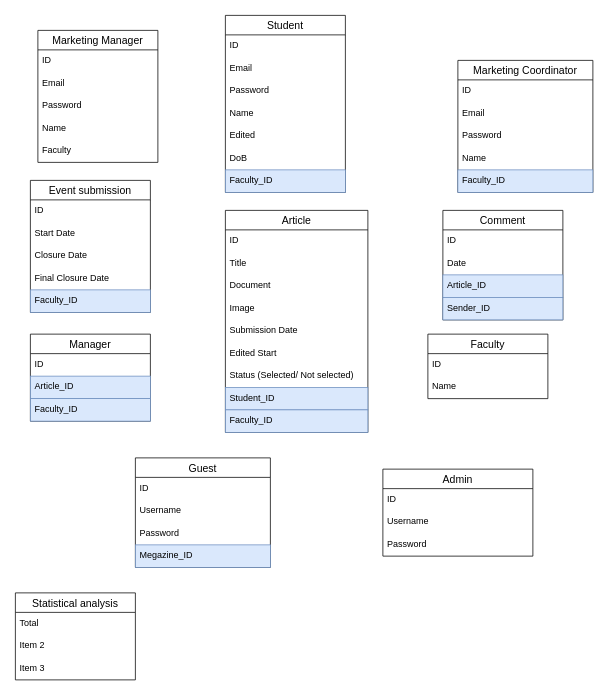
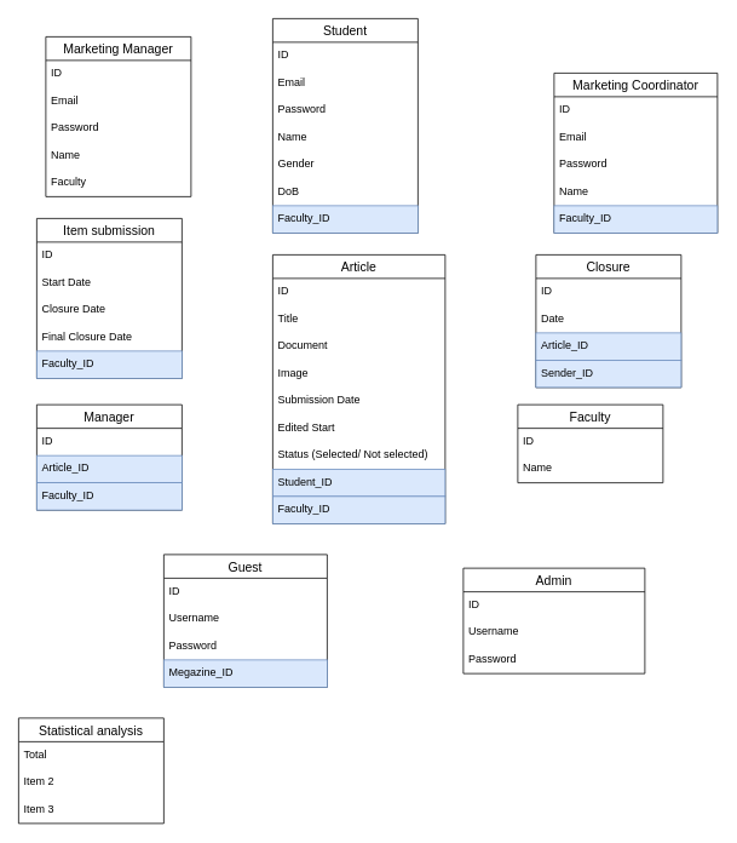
  <mxCell id="0" />
  <mxCell id="1" parent="0" />
  <mxCell id="2" value="Student" style="swimlane;fontStyle=0;childLayout=stackLayout;horizontal=1;startSize=26;horizontalStack=0;resizeParent=1;resizeParentMax=0;resizeLast=0;collapsible=1;marginBottom=0;align=center;fontSize=14;" vertex="1" parent="1"><mxGeometry x="300" y="20" width="160" height="236" as="geometry" /></mxCell>
  <mxCell id="3" value="ID" style="text;strokeColor=none;fillColor=none;spacingLeft=4;spacingRight=4;overflow=hidden;rotatable=0;points=[[0,0.5],[1,0.5]];portConstraint=eastwest;fontSize=12;" vertex="1" parent="2"><mxGeometry y="26" width="160" height="30" as="geometry" /></mxCell>
  <mxCell id="4" value="Email" style="text;strokeColor=none;fillColor=none;spacingLeft=4;spacingRight=4;overflow=hidden;rotatable=0;points=[[0,0.5],[1,0.5]];portConstraint=eastwest;fontSize=12;" vertex="1" parent="2"><mxGeometry y="56" width="160" height="30" as="geometry" /></mxCell>
  <mxCell id="5" value="Password" style="text;strokeColor=none;fillColor=none;spacingLeft=4;spacingRight=4;overflow=hidden;rotatable=0;points=[[0,0.5],[1,0.5]];portConstraint=eastwest;fontSize=12;" vertex="1" parent="2"><mxGeometry y="86" width="160" height="30" as="geometry" /></mxCell>
  <mxCell id="6" value="Name" style="text;strokeColor=none;fillColor=none;spacingLeft=4;spacingRight=4;overflow=hidden;rotatable=0;points=[[0,0.5],[1,0.5]];portConstraint=eastwest;fontSize=12;" vertex="1" parent="2"><mxGeometry y="116" width="160" height="30" as="geometry" /></mxCell>
- <mxCell id="7" value="Edited" style="text;strokeColor=none;fillColor=none;spacingLeft=4;spacingRight=4;overflow=hidden;rotatable=0;points=[[0,0.5],[1,0.5]];portConstraint=eastwest;fontSize=12;" vertex="1" parent="2"><mxGeometry y="146" width="160" height="30" as="geometry" /></mxCell>
+ <mxCell id="7" value="Gender" style="text;strokeColor=none;fillColor=none;spacingLeft=4;spacingRight=4;overflow=hidden;rotatable=0;points=[[0,0.5],[1,0.5]];portConstraint=eastwest;fontSize=12;" vertex="1" parent="2"><mxGeometry y="146" width="160" height="30" as="geometry" /></mxCell>
  <mxCell id="8" value="DoB" style="text;strokeColor=none;fillColor=none;spacingLeft=4;spacingRight=4;overflow=hidden;rotatable=0;points=[[0,0.5],[1,0.5]];portConstraint=eastwest;fontSize=12;" vertex="1" parent="2"><mxGeometry y="176" width="160" height="30" as="geometry" /></mxCell>
  <mxCell id="9" value="Faculty_ID" style="text;strokeColor=#6c8ebf;fillColor=#dae8fc;spacingLeft=4;spacingRight=4;overflow=hidden;rotatable=0;points=[[0,0.5],[1,0.5]];portConstraint=eastwest;fontSize=12;" vertex="1" parent="2"><mxGeometry y="206" width="160" height="30" as="geometry" /></mxCell>
  <mxCell id="10" value="Article" style="swimlane;fontStyle=0;childLayout=stackLayout;horizontal=1;startSize=26;horizontalStack=0;resizeParent=1;resizeParentMax=0;resizeLast=0;collapsible=1;marginBottom=0;align=center;fontSize=14;" vertex="1" parent="1"><mxGeometry x="300" y="280" width="190" height="296" as="geometry" /></mxCell>
  <mxCell id="11" value="ID" style="text;strokeColor=none;fillColor=none;spacingLeft=4;spacingRight=4;overflow=hidden;rotatable=0;points=[[0,0.5],[1,0.5]];portConstraint=eastwest;fontSize=12;" vertex="1" parent="10"><mxGeometry y="26" width="190" height="30" as="geometry" /></mxCell>
  <mxCell id="12" value="Title" style="text;strokeColor=none;fillColor=none;spacingLeft=4;spacingRight=4;overflow=hidden;rotatable=0;points=[[0,0.5],[1,0.5]];portConstraint=eastwest;fontSize=12;" vertex="1" parent="10"><mxGeometry y="56" width="190" height="30" as="geometry" /></mxCell>
  <mxCell id="13" value="Document" style="text;strokeColor=none;fillColor=none;spacingLeft=4;spacingRight=4;overflow=hidden;rotatable=0;points=[[0,0.5],[1,0.5]];portConstraint=eastwest;fontSize=12;" vertex="1" parent="10"><mxGeometry y="86" width="190" height="30" as="geometry" /></mxCell>
  <mxCell id="14" value="Image" style="text;strokeColor=none;fillColor=none;spacingLeft=4;spacingRight=4;overflow=hidden;rotatable=0;points=[[0,0.5],[1,0.5]];portConstraint=eastwest;fontSize=12;" vertex="1" parent="10"><mxGeometry y="116" width="190" height="30" as="geometry" /></mxCell>
  <mxCell id="15" value="Submission Date" style="text;strokeColor=none;fillColor=none;spacingLeft=4;spacingRight=4;overflow=hidden;rotatable=0;points=[[0,0.5],[1,0.5]];portConstraint=eastwest;fontSize=12;" vertex="1" parent="10"><mxGeometry y="146" width="190" height="30" as="geometry" /></mxCell>
  <mxCell id="16" value="Edited Start" style="text;strokeColor=none;fillColor=none;spacingLeft=4;spacingRight=4;overflow=hidden;rotatable=0;points=[[0,0.5],[1,0.5]];portConstraint=eastwest;fontSize=12;" vertex="1" parent="10"><mxGeometry y="176" width="190" height="30" as="geometry" /></mxCell>
  <mxCell id="17" value="Status (Selected/ Not selected)" style="text;strokeColor=none;fillColor=none;spacingLeft=4;spacingRight=4;overflow=hidden;rotatable=0;points=[[0,0.5],[1,0.5]];portConstraint=eastwest;fontSize=12;" vertex="1" parent="10"><mxGeometry y="206" width="190" height="30" as="geometry" /></mxCell>
  <mxCell id="18" value="Student_ID" style="text;strokeColor=#6c8ebf;fillColor=#dae8fc;spacingLeft=4;spacingRight=4;overflow=hidden;rotatable=0;points=[[0,0.5],[1,0.5]];portConstraint=eastwest;fontSize=12;" vertex="1" parent="10"><mxGeometry y="236" width="190" height="30" as="geometry" /></mxCell>
  <mxCell id="19" value="Faculty_ID" style="text;strokeColor=#6c8ebf;fillColor=#dae8fc;spacingLeft=4;spacingRight=4;overflow=hidden;rotatable=0;points=[[0,0.5],[1,0.5]];portConstraint=eastwest;fontSize=12;" vertex="1" parent="10"><mxGeometry y="266" width="190" height="30" as="geometry" /></mxCell>
  <mxCell id="20" value="Marketing Coordinator" style="swimlane;fontStyle=0;childLayout=stackLayout;horizontal=1;startSize=26;horizontalStack=0;resizeParent=1;resizeParentMax=0;resizeLast=0;collapsible=1;marginBottom=0;align=center;fontSize=14;" vertex="1" parent="1"><mxGeometry x="610" y="80" width="180" height="176" as="geometry" /></mxCell>
  <mxCell id="21" value="ID" style="text;strokeColor=none;fillColor=none;spacingLeft=4;spacingRight=4;overflow=hidden;rotatable=0;points=[[0,0.5],[1,0.5]];portConstraint=eastwest;fontSize=12;" vertex="1" parent="20"><mxGeometry y="26" width="180" height="30" as="geometry" /></mxCell>
  <mxCell id="22" value="Email" style="text;strokeColor=none;fillColor=none;spacingLeft=4;spacingRight=4;overflow=hidden;rotatable=0;points=[[0,0.5],[1,0.5]];portConstraint=eastwest;fontSize=12;" vertex="1" parent="20"><mxGeometry y="56" width="180" height="30" as="geometry" /></mxCell>
  <mxCell id="23" value="Password" style="text;strokeColor=none;fillColor=none;spacingLeft=4;spacingRight=4;overflow=hidden;rotatable=0;points=[[0,0.5],[1,0.5]];portConstraint=eastwest;fontSize=12;" vertex="1" parent="20"><mxGeometry y="86" width="180" height="30" as="geometry" /></mxCell>
  <mxCell id="24" value="Name" style="text;strokeColor=none;fillColor=none;spacingLeft=4;spacingRight=4;overflow=hidden;rotatable=0;points=[[0,0.5],[1,0.5]];portConstraint=eastwest;fontSize=12;" vertex="1" parent="20"><mxGeometry y="116" width="180" height="30" as="geometry" /></mxCell>
  <mxCell id="25" value="Faculty_ID" style="text;strokeColor=#6c8ebf;fillColor=#dae8fc;spacingLeft=4;spacingRight=4;overflow=hidden;rotatable=0;points=[[0,0.5],[1,0.5]];portConstraint=eastwest;fontSize=12;" vertex="1" parent="20"><mxGeometry y="146" width="180" height="30" as="geometry" /></mxCell>
- <mxCell id="26" value="Comment" style="swimlane;fontStyle=0;childLayout=stackLayout;horizontal=1;startSize=26;horizontalStack=0;resizeParent=1;resizeParentMax=0;resizeLast=0;collapsible=1;marginBottom=0;align=center;fontSize=14;" vertex="1" parent="1"><mxGeometry x="590" y="280" width="160" height="146" as="geometry" /></mxCell>
+ <mxCell id="26" value="Closure" style="swimlane;fontStyle=0;childLayout=stackLayout;horizontal=1;startSize=26;horizontalStack=0;resizeParent=1;resizeParentMax=0;resizeLast=0;collapsible=1;marginBottom=0;align=center;fontSize=14;" vertex="1" parent="1"><mxGeometry x="590" y="280" width="160" height="146" as="geometry" /></mxCell>
  <mxCell id="27" value="ID" style="text;strokeColor=none;fillColor=none;spacingLeft=4;spacingRight=4;overflow=hidden;rotatable=0;points=[[0,0.5],[1,0.5]];portConstraint=eastwest;fontSize=12;" vertex="1" parent="26"><mxGeometry y="26" width="160" height="30" as="geometry" /></mxCell>
  <mxCell id="28" value="Date" style="text;strokeColor=none;fillColor=none;spacingLeft=4;spacingRight=4;overflow=hidden;rotatable=0;points=[[0,0.5],[1,0.5]];portConstraint=eastwest;fontSize=12;" vertex="1" parent="26"><mxGeometry y="56" width="160" height="30" as="geometry" /></mxCell>
  <mxCell id="29" value="Article_ID" style="text;strokeColor=#6c8ebf;fillColor=#dae8fc;spacingLeft=4;spacingRight=4;overflow=hidden;rotatable=0;points=[[0,0.5],[1,0.5]];portConstraint=eastwest;fontSize=12;" vertex="1" parent="26"><mxGeometry y="86" width="160" height="30" as="geometry" /></mxCell>
  <mxCell id="30" value="Sender_ID" style="text;strokeColor=#6c8ebf;fillColor=#dae8fc;spacingLeft=4;spacingRight=4;overflow=hidden;rotatable=0;points=[[0,0.5],[1,0.5]];portConstraint=eastwest;fontSize=12;" vertex="1" parent="26"><mxGeometry y="116" width="160" height="30" as="geometry" /></mxCell>
  <mxCell id="31" value="Marketing Manager" style="swimlane;fontStyle=0;childLayout=stackLayout;horizontal=1;startSize=26;horizontalStack=0;resizeParent=1;resizeParentMax=0;resizeLast=0;collapsible=1;marginBottom=0;align=center;fontSize=14;" vertex="1" parent="1"><mxGeometry x="50" y="40" width="160" height="176" as="geometry" /></mxCell>
  <mxCell id="32" value="ID" style="text;strokeColor=none;fillColor=none;spacingLeft=4;spacingRight=4;overflow=hidden;rotatable=0;points=[[0,0.5],[1,0.5]];portConstraint=eastwest;fontSize=12;" vertex="1" parent="31"><mxGeometry y="26" width="160" height="30" as="geometry" /></mxCell>
  <mxCell id="33" value="Email" style="text;strokeColor=none;fillColor=none;spacingLeft=4;spacingRight=4;overflow=hidden;rotatable=0;points=[[0,0.5],[1,0.5]];portConstraint=eastwest;fontSize=12;" vertex="1" parent="31"><mxGeometry y="56" width="160" height="30" as="geometry" /></mxCell>
  <mxCell id="34" value="Password" style="text;strokeColor=none;fillColor=none;spacingLeft=4;spacingRight=4;overflow=hidden;rotatable=0;points=[[0,0.5],[1,0.5]];portConstraint=eastwest;fontSize=12;" vertex="1" parent="31"><mxGeometry y="86" width="160" height="30" as="geometry" /></mxCell>
  <mxCell id="35" value="Name" style="text;strokeColor=none;fillColor=none;spacingLeft=4;spacingRight=4;overflow=hidden;rotatable=0;points=[[0,0.5],[1,0.5]];portConstraint=eastwest;fontSize=12;" vertex="1" parent="31"><mxGeometry y="116" width="160" height="30" as="geometry" /></mxCell>
  <mxCell id="36" value="Faculty" style="text;strokeColor=none;fillColor=none;spacingLeft=4;spacingRight=4;overflow=hidden;rotatable=0;points=[[0,0.5],[1,0.5]];portConstraint=eastwest;fontSize=12;" vertex="1" parent="31"><mxGeometry y="146" width="160" height="30" as="geometry" /></mxCell>
- <mxCell id="37" value="Event submission" style="swimlane;fontStyle=0;childLayout=stackLayout;horizontal=1;startSize=26;horizontalStack=0;resizeParent=1;resizeParentMax=0;resizeLast=0;collapsible=1;marginBottom=0;align=center;fontSize=14;" vertex="1" parent="1"><mxGeometry x="40" y="240" width="160" height="176" as="geometry" /></mxCell>
+ <mxCell id="37" value="Item submission" style="swimlane;fontStyle=0;childLayout=stackLayout;horizontal=1;startSize=26;horizontalStack=0;resizeParent=1;resizeParentMax=0;resizeLast=0;collapsible=1;marginBottom=0;align=center;fontSize=14;" vertex="1" parent="1"><mxGeometry x="40" y="240" width="160" height="176" as="geometry" /></mxCell>
  <mxCell id="38" value="ID" style="text;strokeColor=none;fillColor=none;spacingLeft=4;spacingRight=4;overflow=hidden;rotatable=0;points=[[0,0.5],[1,0.5]];portConstraint=eastwest;fontSize=12;" vertex="1" parent="37"><mxGeometry y="26" width="160" height="30" as="geometry" /></mxCell>
  <mxCell id="39" value="Start Date" style="text;strokeColor=none;fillColor=none;spacingLeft=4;spacingRight=4;overflow=hidden;rotatable=0;points=[[0,0.5],[1,0.5]];portConstraint=eastwest;fontSize=12;" vertex="1" parent="37"><mxGeometry y="56" width="160" height="30" as="geometry" /></mxCell>
  <mxCell id="40" value="Closure Date" style="text;strokeColor=none;fillColor=none;spacingLeft=4;spacingRight=4;overflow=hidden;rotatable=0;points=[[0,0.5],[1,0.5]];portConstraint=eastwest;fontSize=12;" vertex="1" parent="37"><mxGeometry y="86" width="160" height="30" as="geometry" /></mxCell>
  <mxCell id="41" value="Final Closure Date" style="text;strokeColor=none;fillColor=none;spacingLeft=4;spacingRight=4;overflow=hidden;rotatable=0;points=[[0,0.5],[1,0.5]];portConstraint=eastwest;fontSize=12;" vertex="1" parent="37"><mxGeometry y="116" width="160" height="30" as="geometry" /></mxCell>
  <mxCell id="42" value="Faculty_ID" style="text;strokeColor=#6c8ebf;fillColor=#dae8fc;spacingLeft=4;spacingRight=4;overflow=hidden;rotatable=0;points=[[0,0.5],[1,0.5]];portConstraint=eastwest;fontSize=12;" vertex="1" parent="37"><mxGeometry y="146" width="160" height="30" as="geometry" /></mxCell>
  <mxCell id="43" value="Manager" style="swimlane;fontStyle=0;childLayout=stackLayout;horizontal=1;startSize=26;horizontalStack=0;resizeParent=1;resizeParentMax=0;resizeLast=0;collapsible=1;marginBottom=0;align=center;fontSize=14;" vertex="1" parent="1"><mxGeometry x="40" y="445" width="160" height="116" as="geometry" /></mxCell>
  <mxCell id="44" value="ID" style="text;strokeColor=none;fillColor=none;spacingLeft=4;spacingRight=4;overflow=hidden;rotatable=0;points=[[0,0.5],[1,0.5]];portConstraint=eastwest;fontSize=12;" vertex="1" parent="43"><mxGeometry y="26" width="160" height="30" as="geometry" /></mxCell>
  <mxCell id="45" value="Article_ID" style="text;strokeColor=#6c8ebf;fillColor=#dae8fc;spacingLeft=4;spacingRight=4;overflow=hidden;rotatable=0;points=[[0,0.5],[1,0.5]];portConstraint=eastwest;fontSize=12;" vertex="1" parent="43"><mxGeometry y="56" width="160" height="30" as="geometry" /></mxCell>
  <mxCell id="46" value="Faculty_ID" style="text;strokeColor=#6c8ebf;fillColor=#dae8fc;spacingLeft=4;spacingRight=4;overflow=hidden;rotatable=0;points=[[0,0.5],[1,0.5]];portConstraint=eastwest;fontSize=12;" vertex="1" parent="43"><mxGeometry y="86" width="160" height="30" as="geometry" /></mxCell>
  <mxCell id="47" value="Faculty" style="swimlane;fontStyle=0;childLayout=stackLayout;horizontal=1;startSize=26;horizontalStack=0;resizeParent=1;resizeParentMax=0;resizeLast=0;collapsible=1;marginBottom=0;align=center;fontSize=14;" vertex="1" parent="1"><mxGeometry x="570" y="445" width="160" height="86" as="geometry" /></mxCell>
  <mxCell id="48" value="ID" style="text;strokeColor=none;fillColor=none;spacingLeft=4;spacingRight=4;overflow=hidden;rotatable=0;points=[[0,0.5],[1,0.5]];portConstraint=eastwest;fontSize=12;" vertex="1" parent="47"><mxGeometry y="26" width="160" height="30" as="geometry" /></mxCell>
  <mxCell id="49" value="Name" style="text;strokeColor=none;fillColor=none;spacingLeft=4;spacingRight=4;overflow=hidden;rotatable=0;points=[[0,0.5],[1,0.5]];portConstraint=eastwest;fontSize=12;" vertex="1" parent="47"><mxGeometry y="56" width="160" height="30" as="geometry" /></mxCell>
  <mxCell id="50" value="Guest" style="swimlane;fontStyle=0;childLayout=stackLayout;horizontal=1;startSize=26;horizontalStack=0;resizeParent=1;resizeParentMax=0;resizeLast=0;collapsible=1;marginBottom=0;align=center;fontSize=14;" vertex="1" parent="1"><mxGeometry x="180" y="610" width="180" height="146" as="geometry" /></mxCell>
  <mxCell id="51" value="ID" style="text;strokeColor=none;fillColor=none;spacingLeft=4;spacingRight=4;overflow=hidden;rotatable=0;points=[[0,0.5],[1,0.5]];portConstraint=eastwest;fontSize=12;" vertex="1" parent="50"><mxGeometry y="26" width="180" height="30" as="geometry" /></mxCell>
  <mxCell id="52" value="Username" style="text;strokeColor=none;fillColor=none;spacingLeft=4;spacingRight=4;overflow=hidden;rotatable=0;points=[[0,0.5],[1,0.5]];portConstraint=eastwest;fontSize=12;" vertex="1" parent="50"><mxGeometry y="56" width="180" height="30" as="geometry" /></mxCell>
  <mxCell id="53" value="Password" style="text;strokeColor=none;fillColor=none;spacingLeft=4;spacingRight=4;overflow=hidden;rotatable=0;points=[[0,0.5],[1,0.5]];portConstraint=eastwest;fontSize=12;" vertex="1" parent="50"><mxGeometry y="86" width="180" height="30" as="geometry" /></mxCell>
  <mxCell id="54" value="Megazine_ID" style="text;strokeColor=#6c8ebf;fillColor=#dae8fc;spacingLeft=4;spacingRight=4;overflow=hidden;rotatable=0;points=[[0,0.5],[1,0.5]];portConstraint=eastwest;fontSize=12;" vertex="1" parent="50"><mxGeometry y="116" width="180" height="30" as="geometry" /></mxCell>
  <mxCell id="55" value="Admin" style="swimlane;fontStyle=0;childLayout=stackLayout;horizontal=1;startSize=26;horizontalStack=0;resizeParent=1;resizeParentMax=0;resizeLast=0;collapsible=1;marginBottom=0;align=center;fontSize=14;" vertex="1" parent="1"><mxGeometry x="510" y="625" width="200" height="116" as="geometry" /></mxCell>
  <mxCell id="56" value="ID" style="text;strokeColor=none;fillColor=none;spacingLeft=4;spacingRight=4;overflow=hidden;rotatable=0;points=[[0,0.5],[1,0.5]];portConstraint=eastwest;fontSize=12;" vertex="1" parent="55"><mxGeometry y="26" width="200" height="30" as="geometry" /></mxCell>
  <mxCell id="57" value="Username" style="text;strokeColor=none;fillColor=none;spacingLeft=4;spacingRight=4;overflow=hidden;rotatable=0;points=[[0,0.5],[1,0.5]];portConstraint=eastwest;fontSize=12;" vertex="1" parent="55"><mxGeometry y="56" width="200" height="30" as="geometry" /></mxCell>
  <mxCell id="58" value="Password" style="text;strokeColor=none;fillColor=none;spacingLeft=4;spacingRight=4;overflow=hidden;rotatable=0;points=[[0,0.5],[1,0.5]];portConstraint=eastwest;fontSize=12;" vertex="1" parent="55"><mxGeometry y="86" width="200" height="30" as="geometry" /></mxCell>
  <mxCell id="59" value="Statistical analysis" style="swimlane;fontStyle=0;childLayout=stackLayout;horizontal=1;startSize=26;horizontalStack=0;resizeParent=1;resizeParentMax=0;resizeLast=0;collapsible=1;marginBottom=0;align=center;fontSize=14;" vertex="1" parent="1"><mxGeometry x="20" y="790" width="160" height="116" as="geometry" /></mxCell>
  <mxCell id="60" value="Total" style="text;strokeColor=none;fillColor=none;spacingLeft=4;spacingRight=4;overflow=hidden;rotatable=0;points=[[0,0.5],[1,0.5]];portConstraint=eastwest;fontSize=12;" vertex="1" parent="59"><mxGeometry y="26" width="160" height="30" as="geometry" /></mxCell>
  <mxCell id="61" value="Item 2" style="text;strokeColor=none;fillColor=none;spacingLeft=4;spacingRight=4;overflow=hidden;rotatable=0;points=[[0,0.5],[1,0.5]];portConstraint=eastwest;fontSize=12;" vertex="1" parent="59"><mxGeometry y="56" width="160" height="30" as="geometry" /></mxCell>
  <mxCell id="62" value="Item 3" style="text;strokeColor=none;fillColor=none;spacingLeft=4;spacingRight=4;overflow=hidden;rotatable=0;points=[[0,0.5],[1,0.5]];portConstraint=eastwest;fontSize=12;" vertex="1" parent="59"><mxGeometry y="86" width="160" height="30" as="geometry" /></mxCell>
